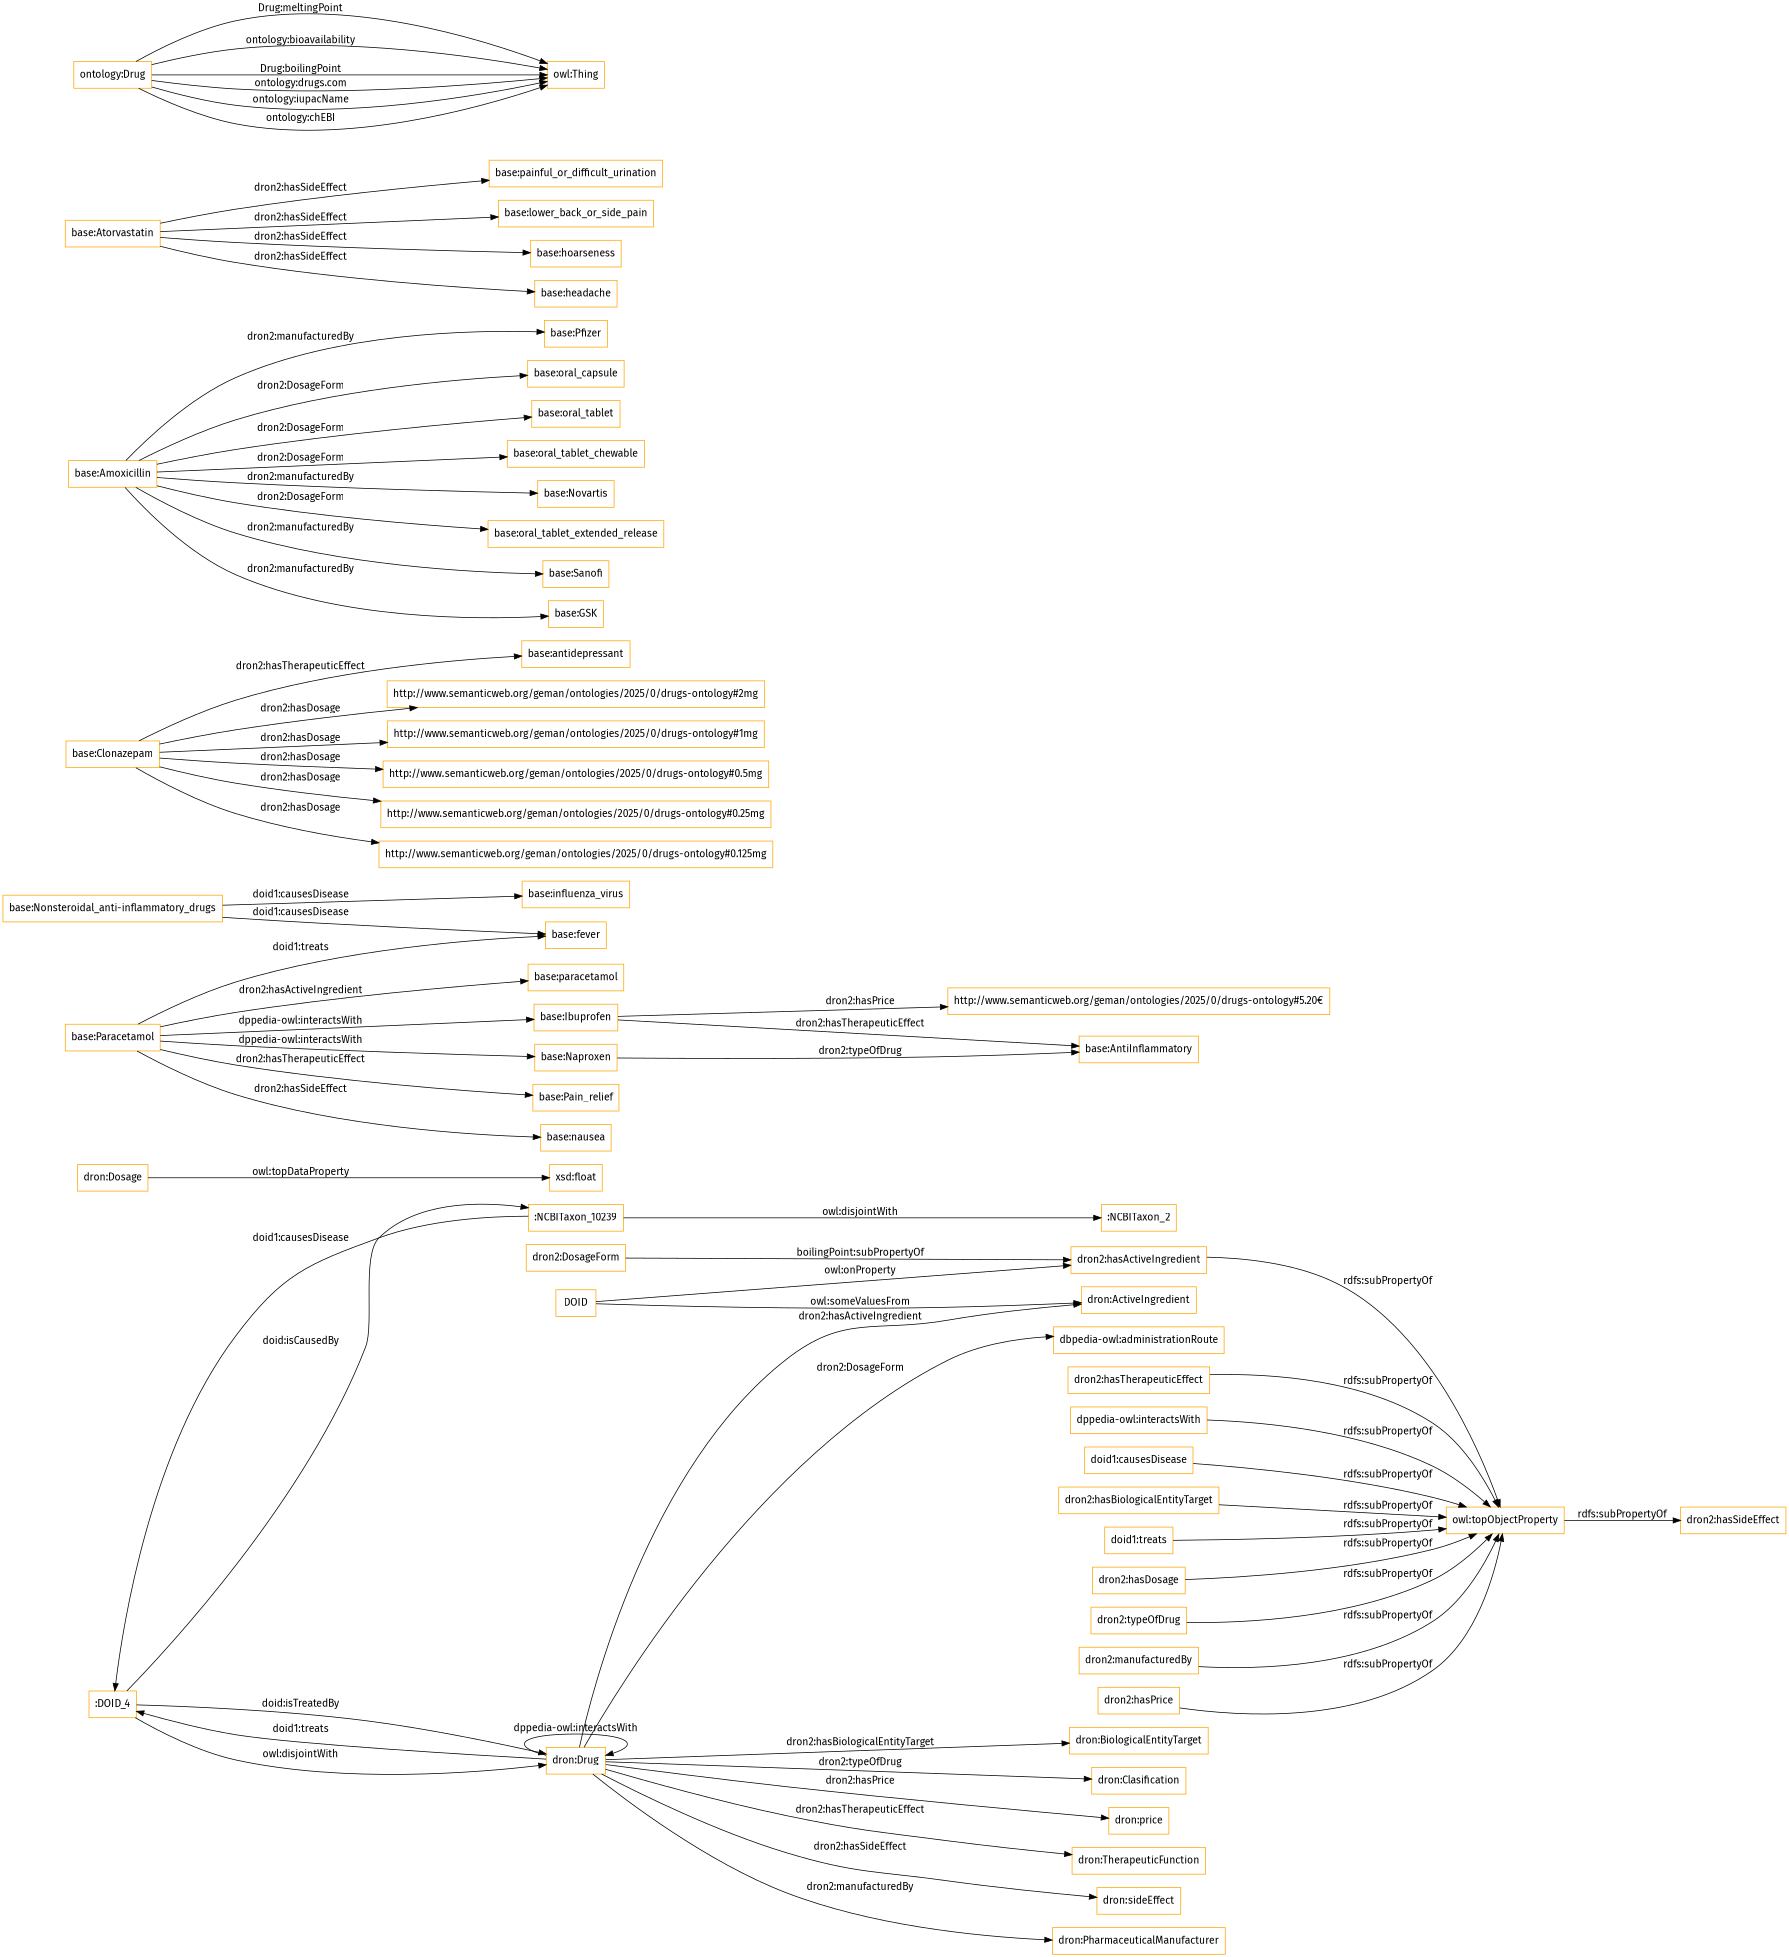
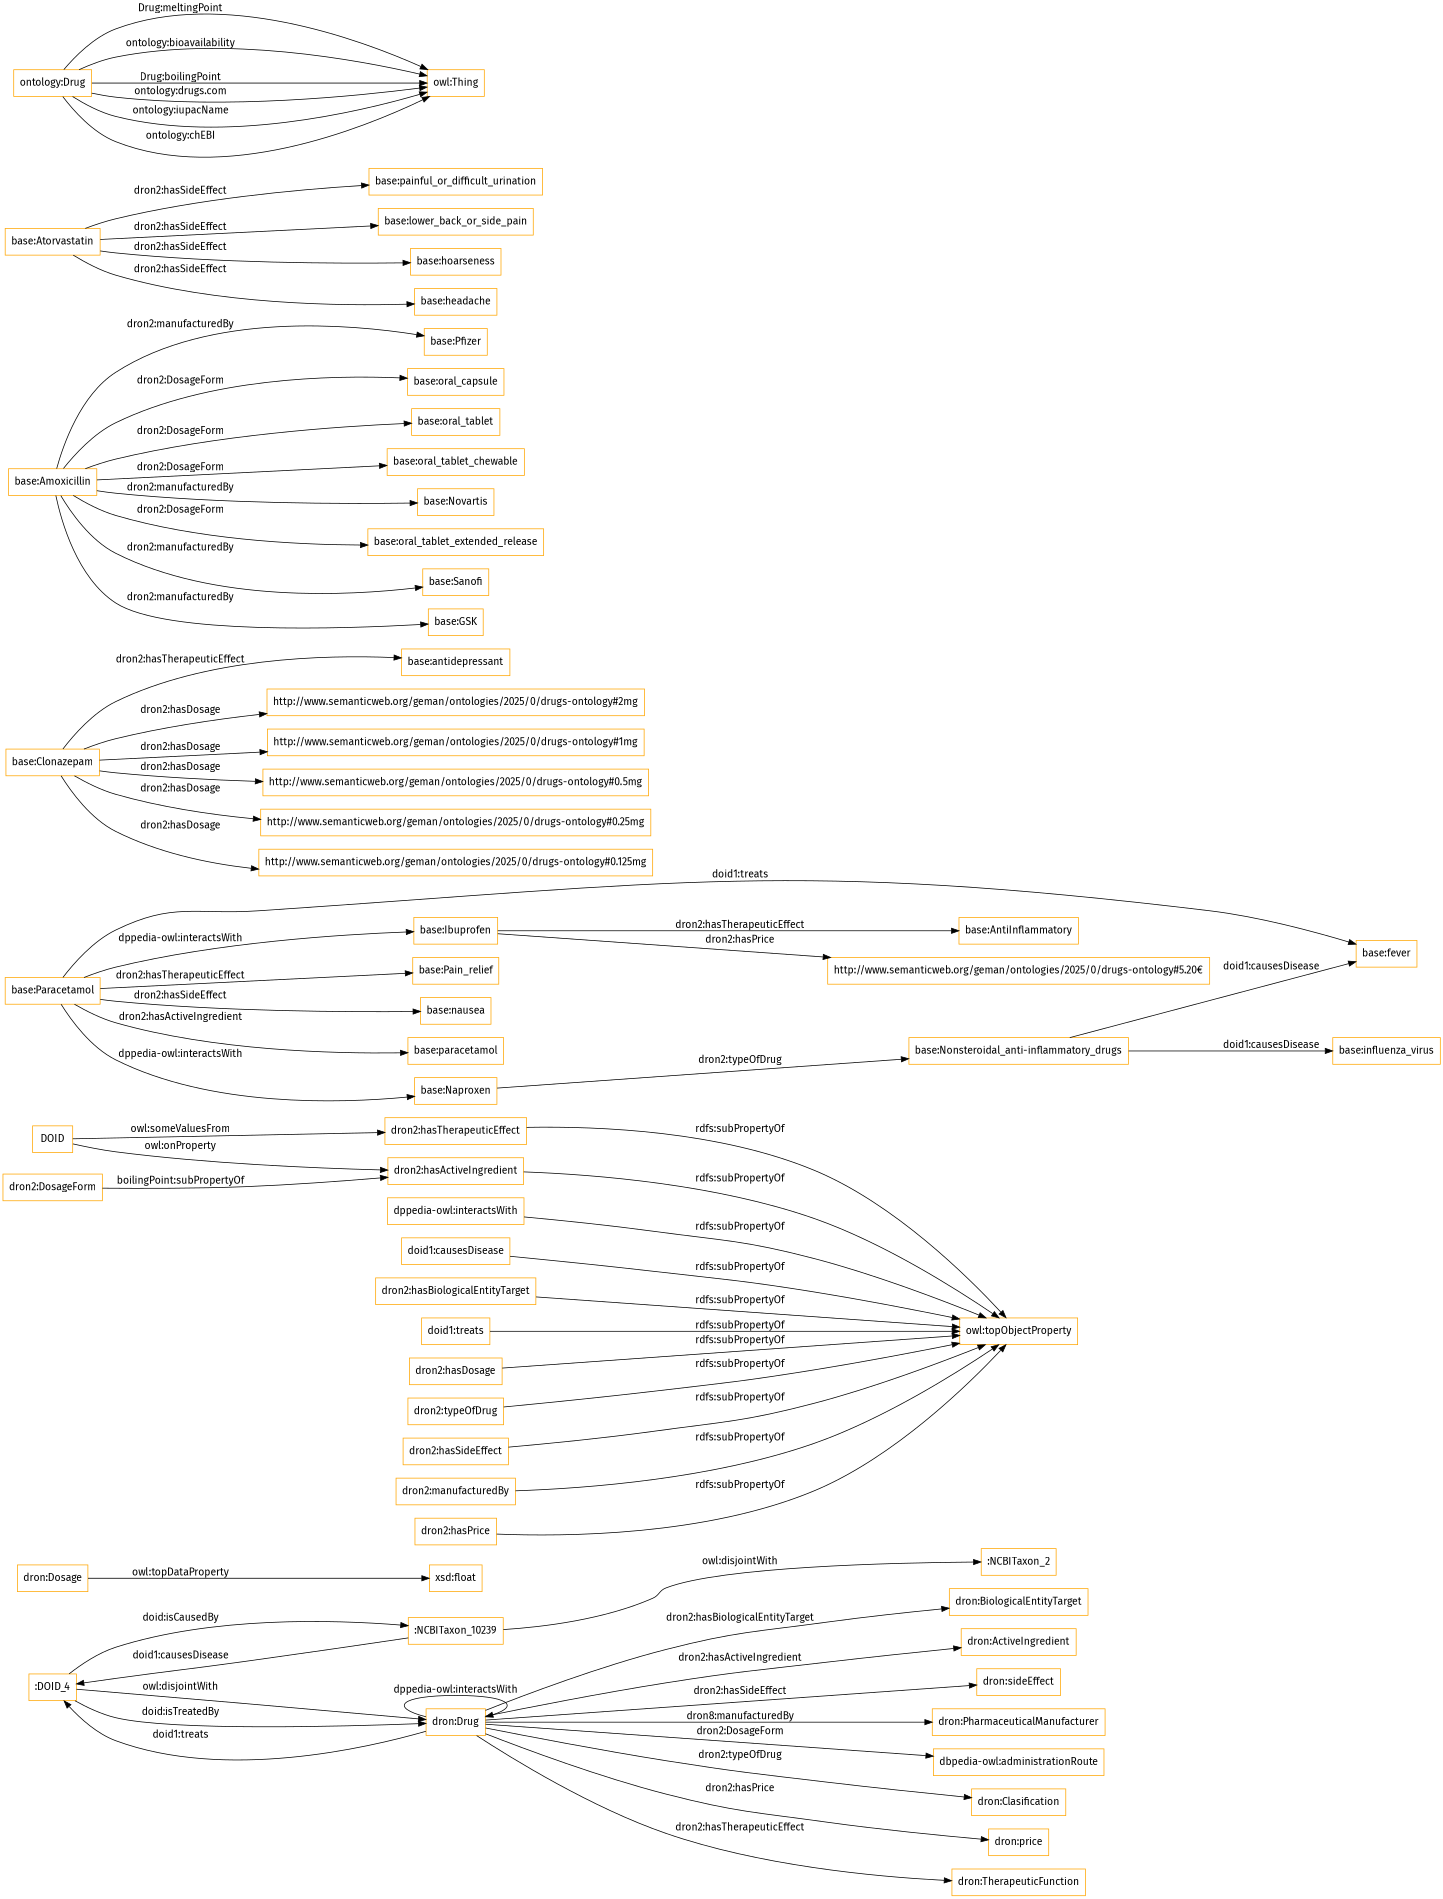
  digraph {
    fontname="Fira Sans"
    rankdir=LR
    node [color=orange fontname="Fira Sans" shape=rectangle]
    edge [fontname="Fira Sans"]
    ":DOID_4"
    ":NCBITaxon_10239"
    "dron:Drug"
    ":NCBITaxon_2"
    "dron:BiologicalEntityTarget"
    "dron:ActiveIngredient"
    "dron:sideEffect"
    "dron:PharmaceuticalManufacturer"
    "dbpedia-owl:administrationRoute"
    "dron:Clasification"
    "dron:price"
    "dron:TherapeuticFunction"
    "dron:Dosage"
    "xsd:float"
    n15 [label=DOID]
    "dron2:hasActiveIngredient"
    "owl:topObjectProperty"
    "dron2:hasTherapeuticEffect"
    "dppedia-owl:interactsWith"
    "base:Nonsteroidal_anti-inflammatory_drugs"
    "base:influenza_virus"
    "base:fever"
    "doid1:causesDisease"
    "base:Ibuprofen"
    "base:AntiInflammatory"
    "http://www.semanticweb.org/geman/ontologies/2025/0/drugs-ontology#5.20€"
    "dron2:hasBiologicalEntityTarget"
    "base:Clonazepam"
    "base:antidepressant"
    "http://www.semanticweb.org/geman/ontologies/2025/0/drugs-ontology#2mg"
    "http://www.semanticweb.org/geman/ontologies/2025/0/drugs-ontology#1mg"
    "http://www.semanticweb.org/geman/ontologies/2025/0/drugs-ontology#0.5mg"
    "http://www.semanticweb.org/geman/ontologies/2025/0/drugs-ontology#0.25mg"
    "http://www.semanticweb.org/geman/ontologies/2025/0/drugs-ontology#0.125mg"
    "doid1:treats"
    "base:Amoxicillin"
    "base:Pfizer"
    "base:oral_capsule"
    "base:oral_tablet"
    "base:oral_tablet_chewable"
    "base:Novartis"
    "base:oral_tablet_extended_release"
    "base:Sanofi"
    "base:GSK"
    "base:Atorvastatin"
    "base:painful_or_difficult_urination"
    "base:lower_back_or_side_pain"
    "base:hoarseness"
    "base:headache"
    "dron2:hasDosage"
    "base:Paracetamol"
    "base:Pain_relief"
    "base:nausea"
    "base:paracetamol"
    "base:Naproxen"
    "dron2:typeOfDrug"
    "dron2:DosageForm"
    "dron2:hasSideEffect"
    "dron2:manufacturedBy"
    "dron2:hasPrice"
    "ontology:Drug"
    "owl:Thing"
    ":DOID_4" -> ":NCBITaxon_10239" [label="doid:isCausedBy"]
    ":DOID_4" -> "dron:Drug" [label="owl:disjointWith"]
    ":DOID_4" -> "dron:Drug" [label="doid:isTreatedBy"]
    ":NCBITaxon_10239" -> ":DOID_4" [label="doid1:causesDisease"]
    ":NCBITaxon_10239" -> ":NCBITaxon_2" [label="owl:disjointWith"]
    "dron:Drug" -> ":DOID_4" [label="doid1:treats"]
    "dron:Drug" -> "dron:Drug" [label="dppedia-owl:interactsWith"]
    "dron:Drug" -> "dron:BiologicalEntityTarget" [label="dron2:hasBiologicalEntityTarget"]
    "dron:Drug" -> "dron:ActiveIngredient" [label="dron2:hasActiveIngredient"]
    "dron:Drug" -> "dron:sideEffect" [label="dron2:hasSideEffect"]
-   "dron:Drug" -> "dron:PharmaceuticalManufacturer" [label="dron2:manufacturedBy"]
+   "dron:Drug" -> "dron:PharmaceuticalManufacturer" [label="dron8:manufacturedBy"]
    "dron:Drug" -> "dbpedia-owl:administrationRoute" [label="dron2:DosageForm"]
    "dron:Drug" -> "dron:Clasification" [label="dron2:typeOfDrug"]
    "dron:Drug" -> "dron:price" [label="dron2:hasPrice"]
    "dron:Drug" -> "dron:TherapeuticFunction" [label="dron2:hasTherapeuticEffect"]
    "dron:Dosage" -> "xsd:float" [label="owl:topDataProperty"]
-   n15 -> "dron:ActiveIngredient" [label="owl:someValuesFrom"]
+   n15 -> "dron2:hasTherapeuticEffect" [label="owl:someValuesFrom"]
    n15 -> "dron2:hasActiveIngredient" [label="owl:onProperty"]
    "dron2:hasActiveIngredient" -> "owl:topObjectProperty" [label="rdfs:subPropertyOf"]
    "dron2:hasTherapeuticEffect" -> "owl:topObjectProperty" [label="rdfs:subPropertyOf"]
    "dppedia-owl:interactsWith" -> "owl:topObjectProperty" [label="rdfs:subPropertyOf"]
    "base:Nonsteroidal_anti-inflammatory_drugs" -> "base:influenza_virus" [label="doid1:causesDisease"]
    "base:Nonsteroidal_anti-inflammatory_drugs" -> "base:fever" [label="doid1:causesDisease"]
    "doid1:causesDisease" -> "owl:topObjectProperty" [label="rdfs:subPropertyOf"]
    "base:Ibuprofen" -> "base:AntiInflammatory" [label="dron2:hasTherapeuticEffect"]
    "base:Ibuprofen" -> "http://www.semanticweb.org/geman/ontologies/2025/0/drugs-ontology#5.20€" [label="dron2:hasPrice"]
    "dron2:hasBiologicalEntityTarget" -> "owl:topObjectProperty" [label="rdfs:subPropertyOf"]
    "base:Clonazepam" -> "base:antidepressant" [label="dron2:hasTherapeuticEffect"]
    "base:Clonazepam" -> "http://www.semanticweb.org/geman/ontologies/2025/0/drugs-ontology#2mg" [label="dron2:hasDosage"]
    "base:Clonazepam" -> "http://www.semanticweb.org/geman/ontologies/2025/0/drugs-ontology#1mg" [label="dron2:hasDosage"]
    "base:Clonazepam" -> "http://www.semanticweb.org/geman/ontologies/2025/0/drugs-ontology#0.5mg" [label="dron2:hasDosage"]
    "base:Clonazepam" -> "http://www.semanticweb.org/geman/ontologies/2025/0/drugs-ontology#0.25mg" [label="dron2:hasDosage"]
    "base:Clonazepam" -> "http://www.semanticweb.org/geman/ontologies/2025/0/drugs-ontology#0.125mg" [label="dron2:hasDosage"]
    "doid1:treats" -> "owl:topObjectProperty" [label="rdfs:subPropertyOf"]
    "base:Amoxicillin" -> "base:Pfizer" [label="dron2:manufacturedBy"]
    "base:Amoxicillin" -> "base:oral_capsule" [label="dron2:DosageForm"]
    "base:Amoxicillin" -> "base:oral_tablet" [label="dron2:DosageForm"]
    "base:Amoxicillin" -> "base:oral_tablet_chewable" [label="dron2:DosageForm"]
    "base:Amoxicillin" -> "base:Novartis" [label="dron2:manufacturedBy"]
    "base:Amoxicillin" -> "base:oral_tablet_extended_release" [label="dron2:DosageForm"]
    "base:Amoxicillin" -> "base:Sanofi" [label="dron2:manufacturedBy"]
    "base:Amoxicillin" -> "base:GSK" [label="dron2:manufacturedBy"]
    "base:Atorvastatin" -> "base:painful_or_difficult_urination" [label="dron2:hasSideEffect"]
    "base:Atorvastatin" -> "base:lower_back_or_side_pain" [label="dron2:hasSideEffect"]
    "base:Atorvastatin" -> "base:hoarseness" [label="dron2:hasSideEffect"]
    "base:Atorvastatin" -> "base:headache" [label="dron2:hasSideEffect"]
    "dron2:hasDosage" -> "owl:topObjectProperty" [label="rdfs:subPropertyOf"]
    "base:Paracetamol" -> "base:fever" [label="doid1:treats"]
    "base:Paracetamol" -> "base:Ibuprofen" [label="dppedia-owl:interactsWith"]
    "base:Paracetamol" -> "base:Pain_relief" [label="dron2:hasTherapeuticEffect"]
    "base:Paracetamol" -> "base:nausea" [label="dron2:hasSideEffect"]
    "base:Paracetamol" -> "base:paracetamol" [label="dron2:hasActiveIngredient"]
    "base:Paracetamol" -> "base:Naproxen" [label="dppedia-owl:interactsWith"]
-   "base:Naproxen" -> "base:AntiInflammatory" [label="dron2:typeOfDrug"]
+   "base:Naproxen" -> "base:Nonsteroidal_anti-inflammatory_drugs" [label="dron2:typeOfDrug"]
    "dron2:typeOfDrug" -> "owl:topObjectProperty" [label="rdfs:subPropertyOf"]
    "dron2:DosageForm" -> "dron2:hasActiveIngredient" [label="boilingPoint:subPropertyOf"]
-   "owl:topObjectProperty" -> "dron2:hasSideEffect" [label="rdfs:subPropertyOf"]
+   "dron2:hasSideEffect" -> "owl:topObjectProperty" [label="rdfs:subPropertyOf"]
    "dron2:manufacturedBy" -> "owl:topObjectProperty" [label="rdfs:subPropertyOf"]
    "dron2:hasPrice" -> "owl:topObjectProperty" [label="rdfs:subPropertyOf"]
    "ontology:Drug" -> "owl:Thing" [label="Drug:meltingPoint"]
    "ontology:Drug" -> "owl:Thing" [label="ontology:bioavailability"]
    "ontology:Drug" -> "owl:Thing" [label="Drug:boilingPoint"]
    "ontology:Drug" -> "owl:Thing" [label="ontology:drugs.com"]
    "ontology:Drug" -> "owl:Thing" [label="ontology:iupacName"]
    "ontology:Drug" -> "owl:Thing" [label="ontology:chEBI"]
  }
